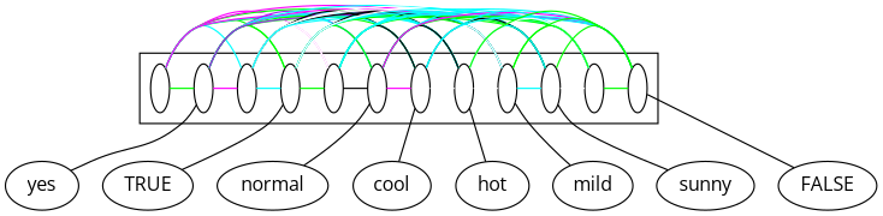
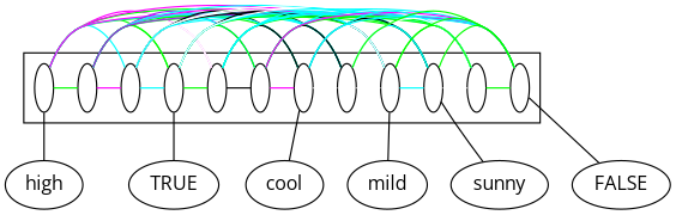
  digraph {
    compound=True
    fontname="Open Sans"
    node [fillcolor=white fixedsize=True fontname="Open Sans"]
    edge [arrowhead=none color=cyan fontname="Open Sans"]
    n1 [label=" " width=0.2]
    n2 [label=" " width=0.2]
    n3 [label=" " width=0.2]
    n4 [label=" " width=0.2]
    n5 [label=" " width=0.2]
    n6 [label=" " width=0.2]
    n7 [label=" " width=0.2]
    n8 [label=" " width=0.2]
    n9 [label=" " width=0.2]
    n10 [label=" " width=0.2]
    n11 [label=" " width=0.2]
    n12 [label=" " width=0.2]
-   yes [fillcolor="" fixedsize=""]
+   high [fillcolor="" fixedsize=""]
    TRUE [fillcolor="" fixedsize=""]
-   normal [fillcolor="" fixedsize=""]
    cool [fillcolor="" fixedsize=""]
-   hot [fillcolor="" fixedsize=""]
    mild [fillcolor="" fixedsize=""]
    sunny [fillcolor="" fixedsize=""]
    FALSE [fillcolor="" fixedsize=""]
    subgraph cluster_1 {
      subgraph sub_2 {
        rank=same
        n1
        n2
        n3
        n4
        n5
        n6
        n7
        n8
        n9
        n10
        n11
        n12
      }
    }
    n1 -> n2 [color=green]
    n1 -> n3
    n1 -> n4 [color=green]
    n1 -> n5 [color=magenta]
    n1 -> n6 [color=white]
    n1 -> n7 [color=white]
    n1 -> n8 [color=green]
    n1 -> n9 [color=magenta]
    n1 -> n10 [color=green]
    n1 -> n11
    n1 -> n12 [color=magenta]
+   n1 -> high [color=""]
    n2 -> n3 [color=magenta]
    n2 -> n4 [color=green]
    n2 -> n5 [color=white]
    n2 -> n6 [color=purple]
    n2 -> n7 [color=green]
    n2 -> n8
    n2 -> n9 [color=magenta]
    n2 -> n10
    n2 -> n11 [color=green]
    n2 -> n12 [color=purple]
-   n2 -> yes [color=""]
    n3 -> n4
    n3 -> n5 [color=white]
    n3 -> n6
    n3 -> n7 [color=black]
    n3 -> n8
    n3 -> n9 [color=black]
    n3 -> n10 [color=white]
    n3 -> n11 [color=white]
    n3 -> n12
    n4 -> n5 [color=green]
    n4 -> n6 [color=green]
    n4 -> n7
    n4 -> n8 [color=black]
    n4 -> n9 [color=green]
    n4 -> n10
    n4 -> n11
    n4 -> n12 [color=white]
    n4 -> TRUE [color=""]
    n5 -> n6 [color=black]
    n5 -> n7 [color=black]
    n5 -> n8
    n5 -> n9
    n5 -> n10 [color=green]
    n5 -> n11
    n5 -> n12
    n6 -> n7 [color=magenta]
    n6 -> n8 [color=black]
    n6 -> n9
    n6 -> n10
    n6 -> n11 [color=green]
    n6 -> n12 [color=magenta]
-   n6 -> normal [color=""]
    n7 -> n8 [color=white]
    n7 -> n9 [color=white]
    n7 -> n10 [color=black]
    n7 -> n11
    n7 -> n12
    n7 -> cool [color=""]
    n8 -> n9 [color=white]
    n8 -> n10
    n8 -> n11 [color=white]
    n8 -> n12 [color=green]
-   n8 -> hot [color=""]
    n9 -> n10
    n9 -> n11 [color=green]
    n9 -> n12 [color=green]
    n9 -> mild [color=""]
    n10 -> n11 [color=white]
    n10 -> n12 [color=green]
    n10 -> sunny [color=""]
    n11 -> n12 [color=green]
    n12 -> FALSE [color=""]
  }
